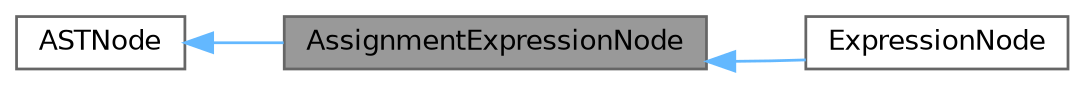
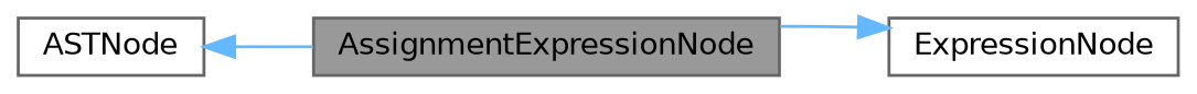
  digraph {
    rankdir=LR
    node [color=gray40 fillcolor=white fontname=Helvetica fontsize=10 shape=box style=filled]
    edge [color=steelblue1 dir=back fontname=Helvetica fontsize=10 labelfontname=Helvetica labelfontsize=10 style=solid]
    n1 [fillcolor=grey60 fontcolor=black height=0.2 label=AssignmentExpressionNode width=0.4]
    n2 [height=0.2 label=ExpressionNode width=0.4]
    n3 [height=0.2 label=ASTNode width=0.4]
-   n1 -> n2
+   n2 -> n1
    n3 -> n1
  }
